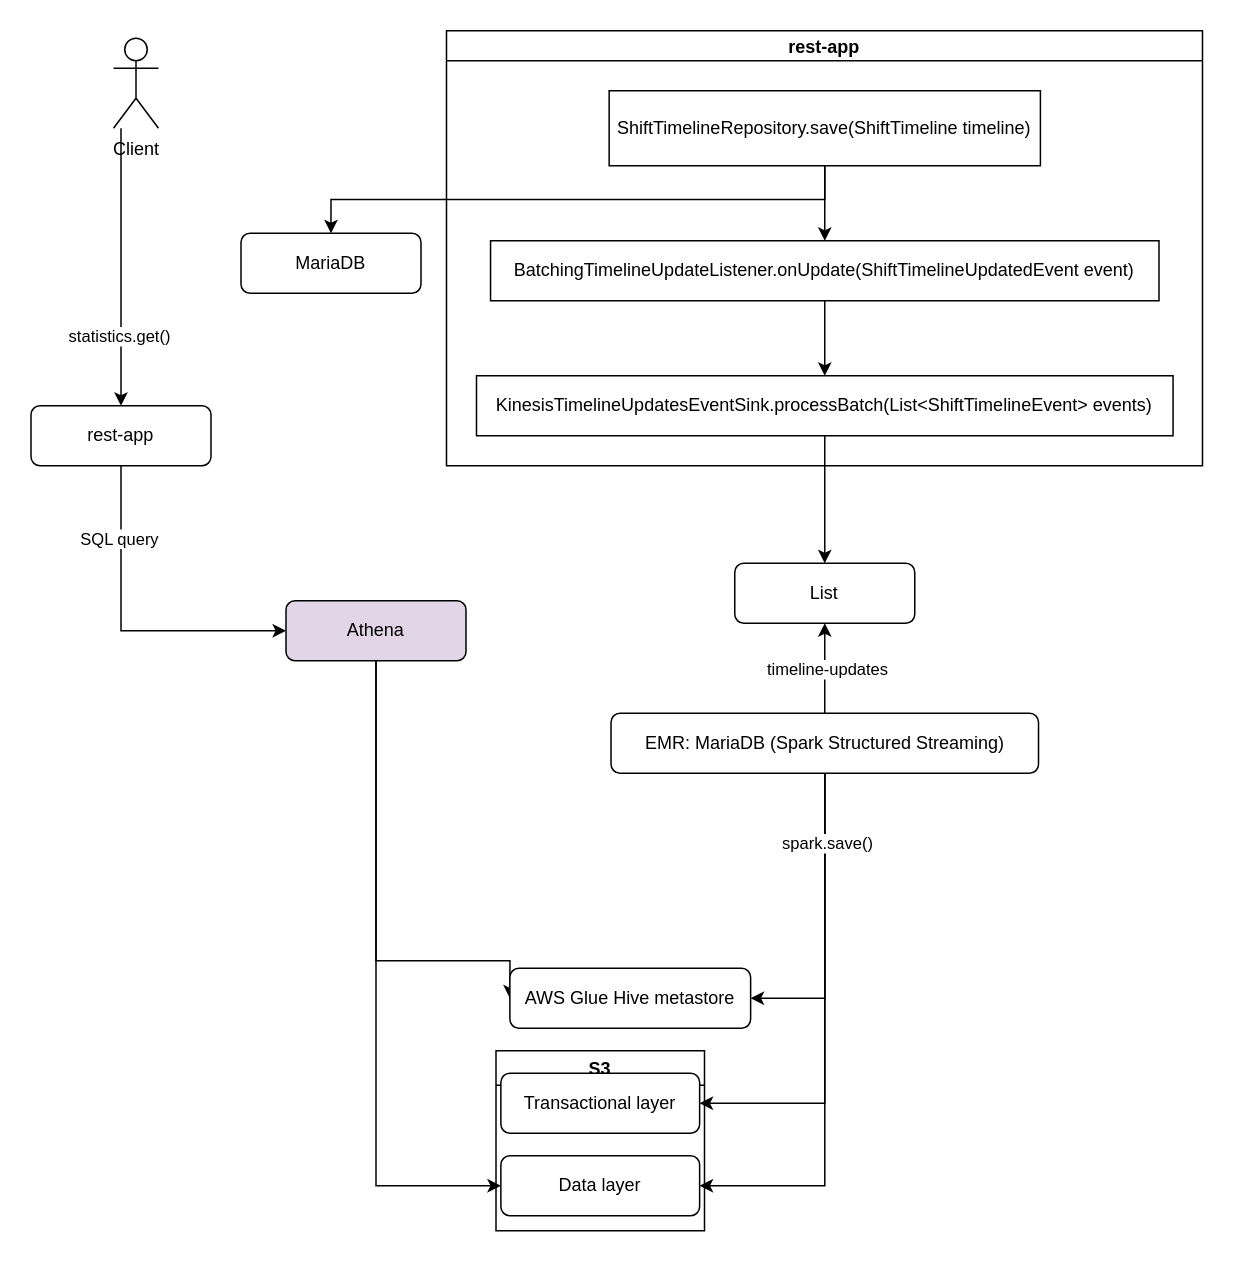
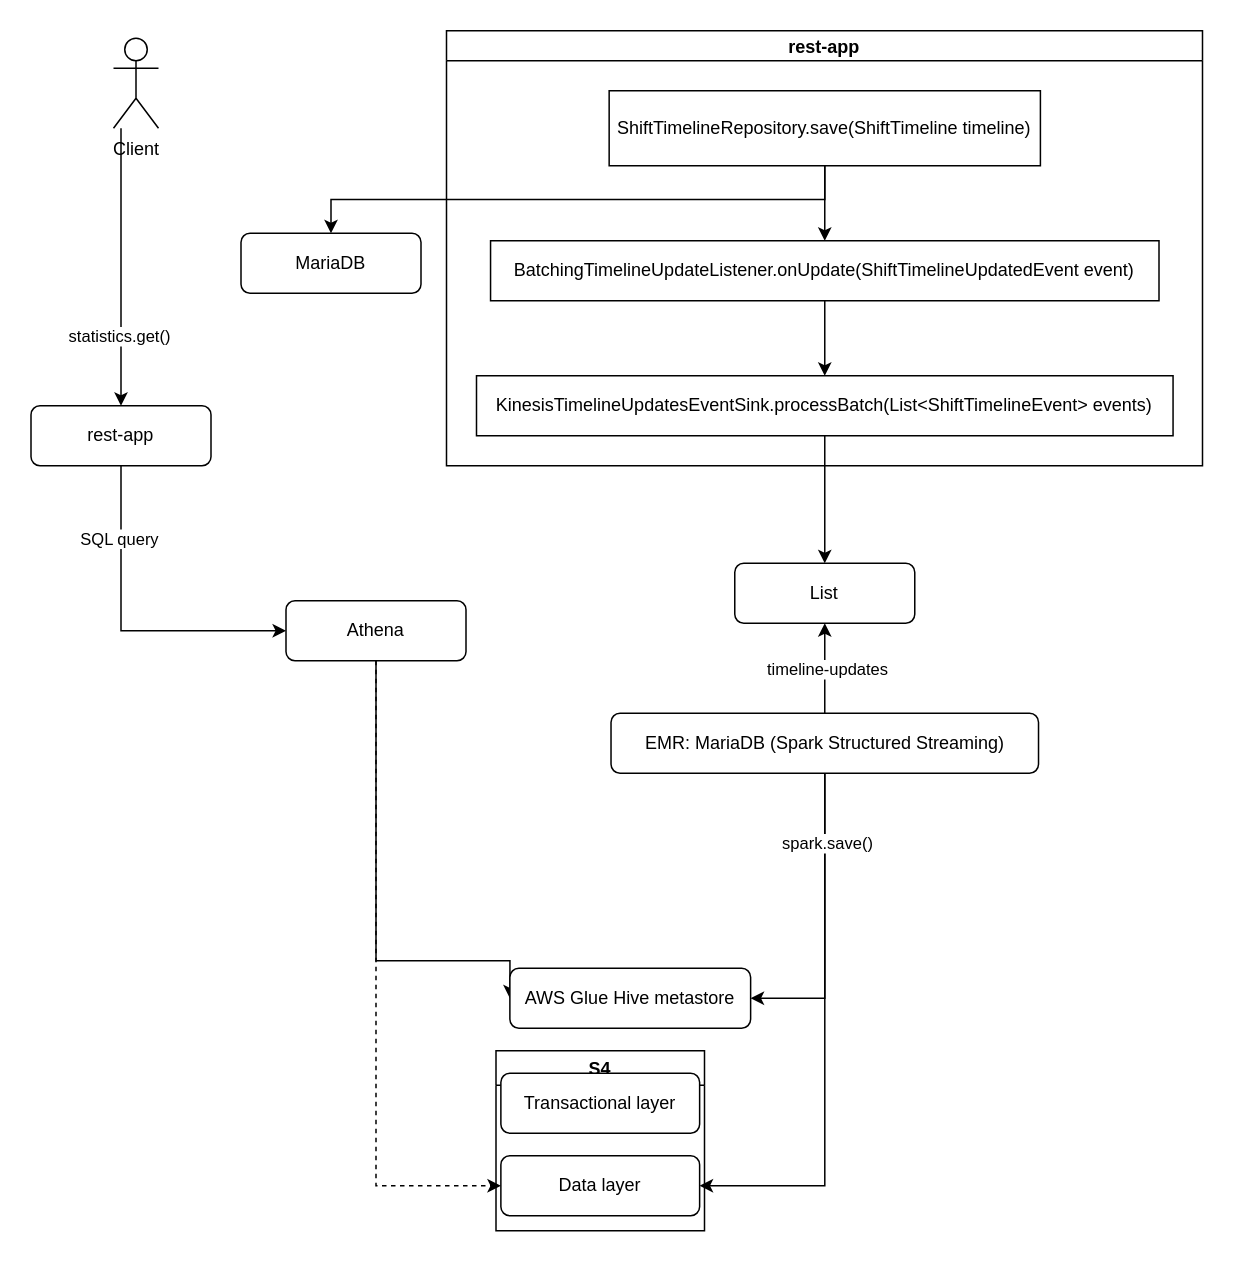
  <mxCell id="0" />
  <mxCell id="1" parent="0" />
  <mxCell id="2" value="List" style="rounded=1;whiteSpace=wrap;html=1;fontSize=12;glass=0;strokeWidth=1;shadow=0;" parent="1" vertex="1"><mxGeometry x="489.18" y="375" width="120" height="40" as="geometry" /></mxCell>
  <mxCell id="3" style="edgeStyle=orthogonalEdgeStyle;rounded=0;orthogonalLoop=1;jettySize=auto;html=1;entryX=0.5;entryY=1;entryDx=0;entryDy=0;" parent="1" source="9" target="2" edge="1"><mxGeometry relative="1" as="geometry" /></mxCell>
  <mxCell id="4" value="timeline-updates" style="edgeLabel;html=1;align=center;verticalAlign=middle;resizable=0;points=[];" parent="3" vertex="1" connectable="0"><mxGeometry y="-1" relative="1" as="geometry"><mxPoint as="offset" /></mxGeometry></mxCell>
- <mxCell id="5" style="edgeStyle=orthogonalEdgeStyle;rounded=0;orthogonalLoop=1;jettySize=auto;html=1;entryX=1;entryY=0.5;entryDx=0;entryDy=0;" edge="1" parent="1" source="9" target="23"><mxGeometry relative="1" as="geometry" /></mxCell>
  <mxCell id="6" style="edgeStyle=orthogonalEdgeStyle;rounded=0;orthogonalLoop=1;jettySize=auto;html=1;entryX=1;entryY=0.5;entryDx=0;entryDy=0;" edge="1" parent="1" source="9" target="28"><mxGeometry relative="1" as="geometry" /></mxCell>
  <mxCell id="7" style="edgeStyle=orthogonalEdgeStyle;rounded=0;orthogonalLoop=1;jettySize=auto;html=1;entryX=1;entryY=0.5;entryDx=0;entryDy=0;" edge="1" parent="1" source="9" target="24"><mxGeometry relative="1" as="geometry" /></mxCell>
  <mxCell id="8" value="spark.save()" style="edgeLabel;html=1;align=center;verticalAlign=middle;resizable=0;points=[];" vertex="1" connectable="0" parent="7"><mxGeometry x="-0.743" y="1" relative="1" as="geometry"><mxPoint as="offset" /></mxGeometry></mxCell>
  <mxCell id="9" value="EMR: MariaDB (Spark Structured Streaming)" style="rounded=1;whiteSpace=wrap;html=1;fontSize=12;glass=0;strokeWidth=1;shadow=0;" parent="1" vertex="1"><mxGeometry x="406.68" y="475" width="285" height="40" as="geometry" /></mxCell>
  <mxCell id="10" style="edgeStyle=orthogonalEdgeStyle;rounded=0;orthogonalLoop=1;jettySize=auto;html=1;" edge="1" parent="1" source="12" target="31"><mxGeometry relative="1" as="geometry"><Array as="points"><mxPoint x="80" y="175" /></Array></mxGeometry></mxCell>
  <mxCell id="11" value="statistics.get()" style="edgeLabel;html=1;align=center;verticalAlign=middle;resizable=0;points=[];" vertex="1" connectable="0" parent="10"><mxGeometry x="0.496" y="-2" relative="1" as="geometry"><mxPoint as="offset" /></mxGeometry></mxCell>
  <mxCell id="12" value="Client" style="shape=umlActor;verticalLabelPosition=bottom;verticalAlign=top;html=1;outlineConnect=0;" parent="1" vertex="1"><mxGeometry x="75" y="25" width="30" height="60" as="geometry" /></mxCell>
  <mxCell id="13" value="rest-app" style="swimlane;startSize=20;horizontal=1;childLayout=flowLayout;flowOrientation=north;resizable=1;interRankCellSpacing=50;containerType=tree;fontSize=12;swimlaneFillColor=none;" vertex="1" parent="1"><mxGeometry x="297" y="20" width="504" height="290" as="geometry"><mxRectangle x="-130" y="-270" width="80" height="30" as="alternateBounds" /></mxGeometry></mxCell>
  <mxCell id="14" value="ShiftTimelineRepository.save(ShiftTimeline timeline)" style="whiteSpace=wrap;html=1;" vertex="1" parent="13"><mxGeometry x="108.435" y="40" width="287.5" height="50" as="geometry" /></mxCell>
  <mxCell id="15" value="BatchingTimelineUpdateListener.onUpdate(ShiftTimelineUpdatedEvent event&lt;span style=&quot;background-color: initial;&quot;&gt;)&lt;/span&gt;" style="whiteSpace=wrap;html=1;" vertex="1" parent="13"><mxGeometry x="29.37" y="140" width="445.63" height="40" as="geometry" /></mxCell>
  <mxCell id="16" value="" style="html=1;rounded=1;curved=0;sourcePerimeterSpacing=0;targetPerimeterSpacing=0;startSize=6;endSize=6;noEdgeStyle=1;orthogonal=1;" edge="1" parent="13" source="14" target="15"><mxGeometry relative="1" as="geometry"><Array as="points"><mxPoint x="252.185" y="102" /><mxPoint x="252.185" y="128" /></Array></mxGeometry></mxCell>
  <mxCell id="17" value="KinesisTimelineUpdatesEventSink.processBatch(List&amp;lt;ShiftTimelineEvent&amp;gt; events&lt;span style=&quot;background-color: initial;&quot;&gt;)&lt;/span&gt;" style="whiteSpace=wrap;html=1;" vertex="1" parent="13"><mxGeometry x="20" y="230" width="464.37" height="40" as="geometry" /></mxCell>
  <mxCell id="18" style="edgeStyle=orthogonalEdgeStyle;rounded=0;orthogonalLoop=1;jettySize=auto;html=1;entryX=0.5;entryY=0;entryDx=0;entryDy=0;noEdgeStyle=1;orthogonal=1;" edge="1" parent="13" source="15" target="17"><mxGeometry relative="1" as="geometry"><Array as="points"><mxPoint x="252.185" y="192" /><mxPoint x="252.185" y="218" /></Array></mxGeometry></mxCell>
  <mxCell id="19" value="MariaDB" style="rounded=1;whiteSpace=wrap;html=1;fontSize=12;glass=0;strokeWidth=1;shadow=0;" vertex="1" parent="1"><mxGeometry x="160" y="155" width="120" height="40" as="geometry" /></mxCell>
  <mxCell id="20" style="edgeStyle=orthogonalEdgeStyle;rounded=0;orthogonalLoop=1;jettySize=auto;html=1;entryX=0.5;entryY=0;entryDx=0;entryDy=0;exitX=0.5;exitY=1;exitDx=0;exitDy=0;" edge="1" parent="1" source="14" target="19"><mxGeometry relative="1" as="geometry" /></mxCell>
  <mxCell id="21" style="edgeStyle=orthogonalEdgeStyle;rounded=0;orthogonalLoop=1;jettySize=auto;html=1;entryX=0.5;entryY=0;entryDx=0;entryDy=0;" edge="1" parent="1" source="17" target="2"><mxGeometry relative="1" as="geometry" /></mxCell>
- <mxCell id="22" value="S3" style="swimlane;" vertex="1" parent="1"><mxGeometry x="330" y="700" width="139" height="120" as="geometry" /></mxCell>
+ <mxCell id="22" value="S4" style="swimlane;" vertex="1" parent="1"><mxGeometry x="330" y="700" width="139" height="120" as="geometry" /></mxCell>
  <mxCell id="23" value="Transactional layer" style="rounded=1;whiteSpace=wrap;html=1;fontSize=12;glass=0;strokeWidth=1;shadow=0;" parent="22" vertex="1"><mxGeometry x="3.25" y="15" width="132.5" height="40" as="geometry" /></mxCell>
  <mxCell id="24" value="Data layer" style="rounded=1;whiteSpace=wrap;html=1;fontSize=12;glass=0;strokeWidth=1;shadow=0;" vertex="1" parent="22"><mxGeometry x="3.25" y="70" width="132.5" height="40" as="geometry" /></mxCell>
- <mxCell id="25" style="edgeStyle=orthogonalEdgeStyle;rounded=0;orthogonalLoop=1;jettySize=auto;html=1;entryX=0;entryY=0.5;entryDx=0;entryDy=0;exitX=0.5;exitY=1;exitDx=0;exitDy=0;" edge="1" parent="1" source="27" target="24"><mxGeometry relative="1" as="geometry" /></mxCell>
+ <mxCell id="25" style="edgeStyle=orthogonalEdgeStyle;rounded=0;orthogonalLoop=1;jettySize=auto;html=1;entryX=0;entryY=0.5;entryDx=0;entryDy=0;exitX=0.5;exitY=1;exitDx=0;exitDy=0;dashed=1;" edge="1" parent="1" source="27" target="24"><mxGeometry relative="1" as="geometry" /></mxCell>
  <mxCell id="26" style="edgeStyle=orthogonalEdgeStyle;rounded=0;orthogonalLoop=1;jettySize=auto;html=1;entryX=0;entryY=0.5;entryDx=0;entryDy=0;exitX=0.5;exitY=1;exitDx=0;exitDy=0;" edge="1" parent="1" source="27" target="28"><mxGeometry relative="1" as="geometry"><Array as="points"><mxPoint x="250" y="640" /></Array></mxGeometry></mxCell>
- <mxCell id="27" value="Athena" style="rounded=1;whiteSpace=wrap;html=1;fontSize=12;glass=0;strokeWidth=1;shadow=0;fillColor=#e1d5e7;" vertex="1" parent="1"><mxGeometry x="190" y="400" width="120" height="40" as="geometry" /></mxCell>
+ <mxCell id="27" value="Athena" style="rounded=1;whiteSpace=wrap;html=1;fontSize=12;glass=0;strokeWidth=1;shadow=0;" vertex="1" parent="1"><mxGeometry x="190" y="400" width="120" height="40" as="geometry" /></mxCell>
  <mxCell id="28" value="AWS Glue Hive metastore" style="rounded=1;whiteSpace=wrap;html=1;fontSize=12;glass=0;strokeWidth=1;shadow=0;" vertex="1" parent="1"><mxGeometry x="339.25" y="645" width="160.5" height="40" as="geometry" /></mxCell>
  <mxCell id="29" style="edgeStyle=orthogonalEdgeStyle;rounded=0;orthogonalLoop=1;jettySize=auto;html=1;entryX=0;entryY=0.5;entryDx=0;entryDy=0;" edge="1" parent="1" source="31" target="27"><mxGeometry relative="1" as="geometry"><Array as="points"><mxPoint x="80" y="420" /></Array></mxGeometry></mxCell>
  <mxCell id="30" value="SQL query" style="edgeLabel;html=1;align=center;verticalAlign=middle;resizable=0;points=[];" vertex="1" connectable="0" parent="29"><mxGeometry x="-0.564" y="-2" relative="1" as="geometry"><mxPoint as="offset" /></mxGeometry></mxCell>
  <mxCell id="31" value="rest-app" style="rounded=1;whiteSpace=wrap;html=1;fontSize=12;glass=0;strokeWidth=1;shadow=0;" vertex="1" parent="1"><mxGeometry x="20" y="270" width="120" height="40" as="geometry" /></mxCell>
